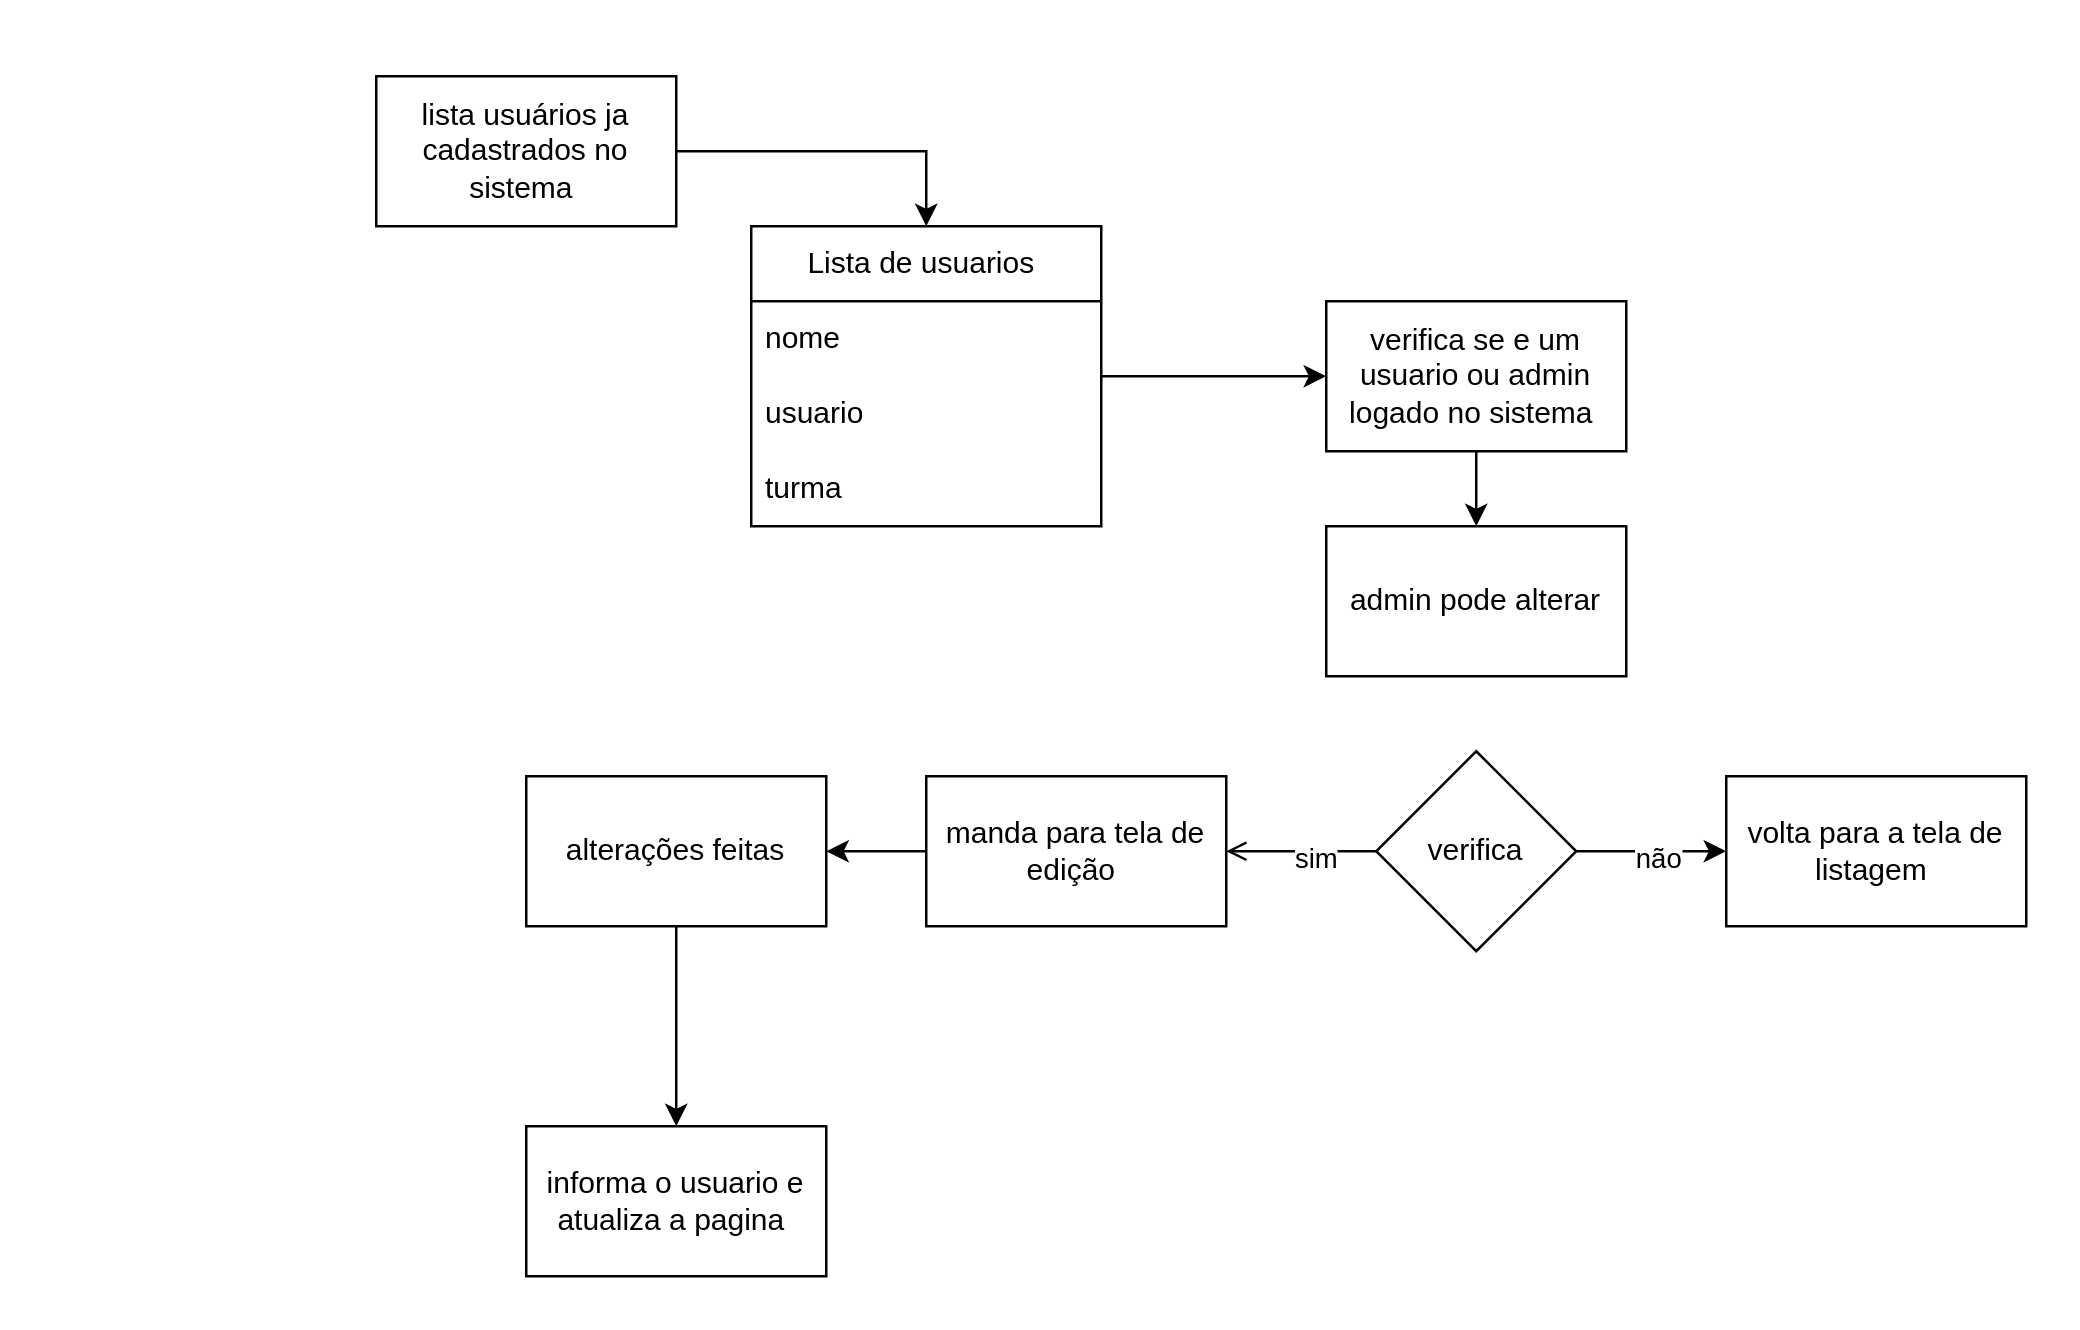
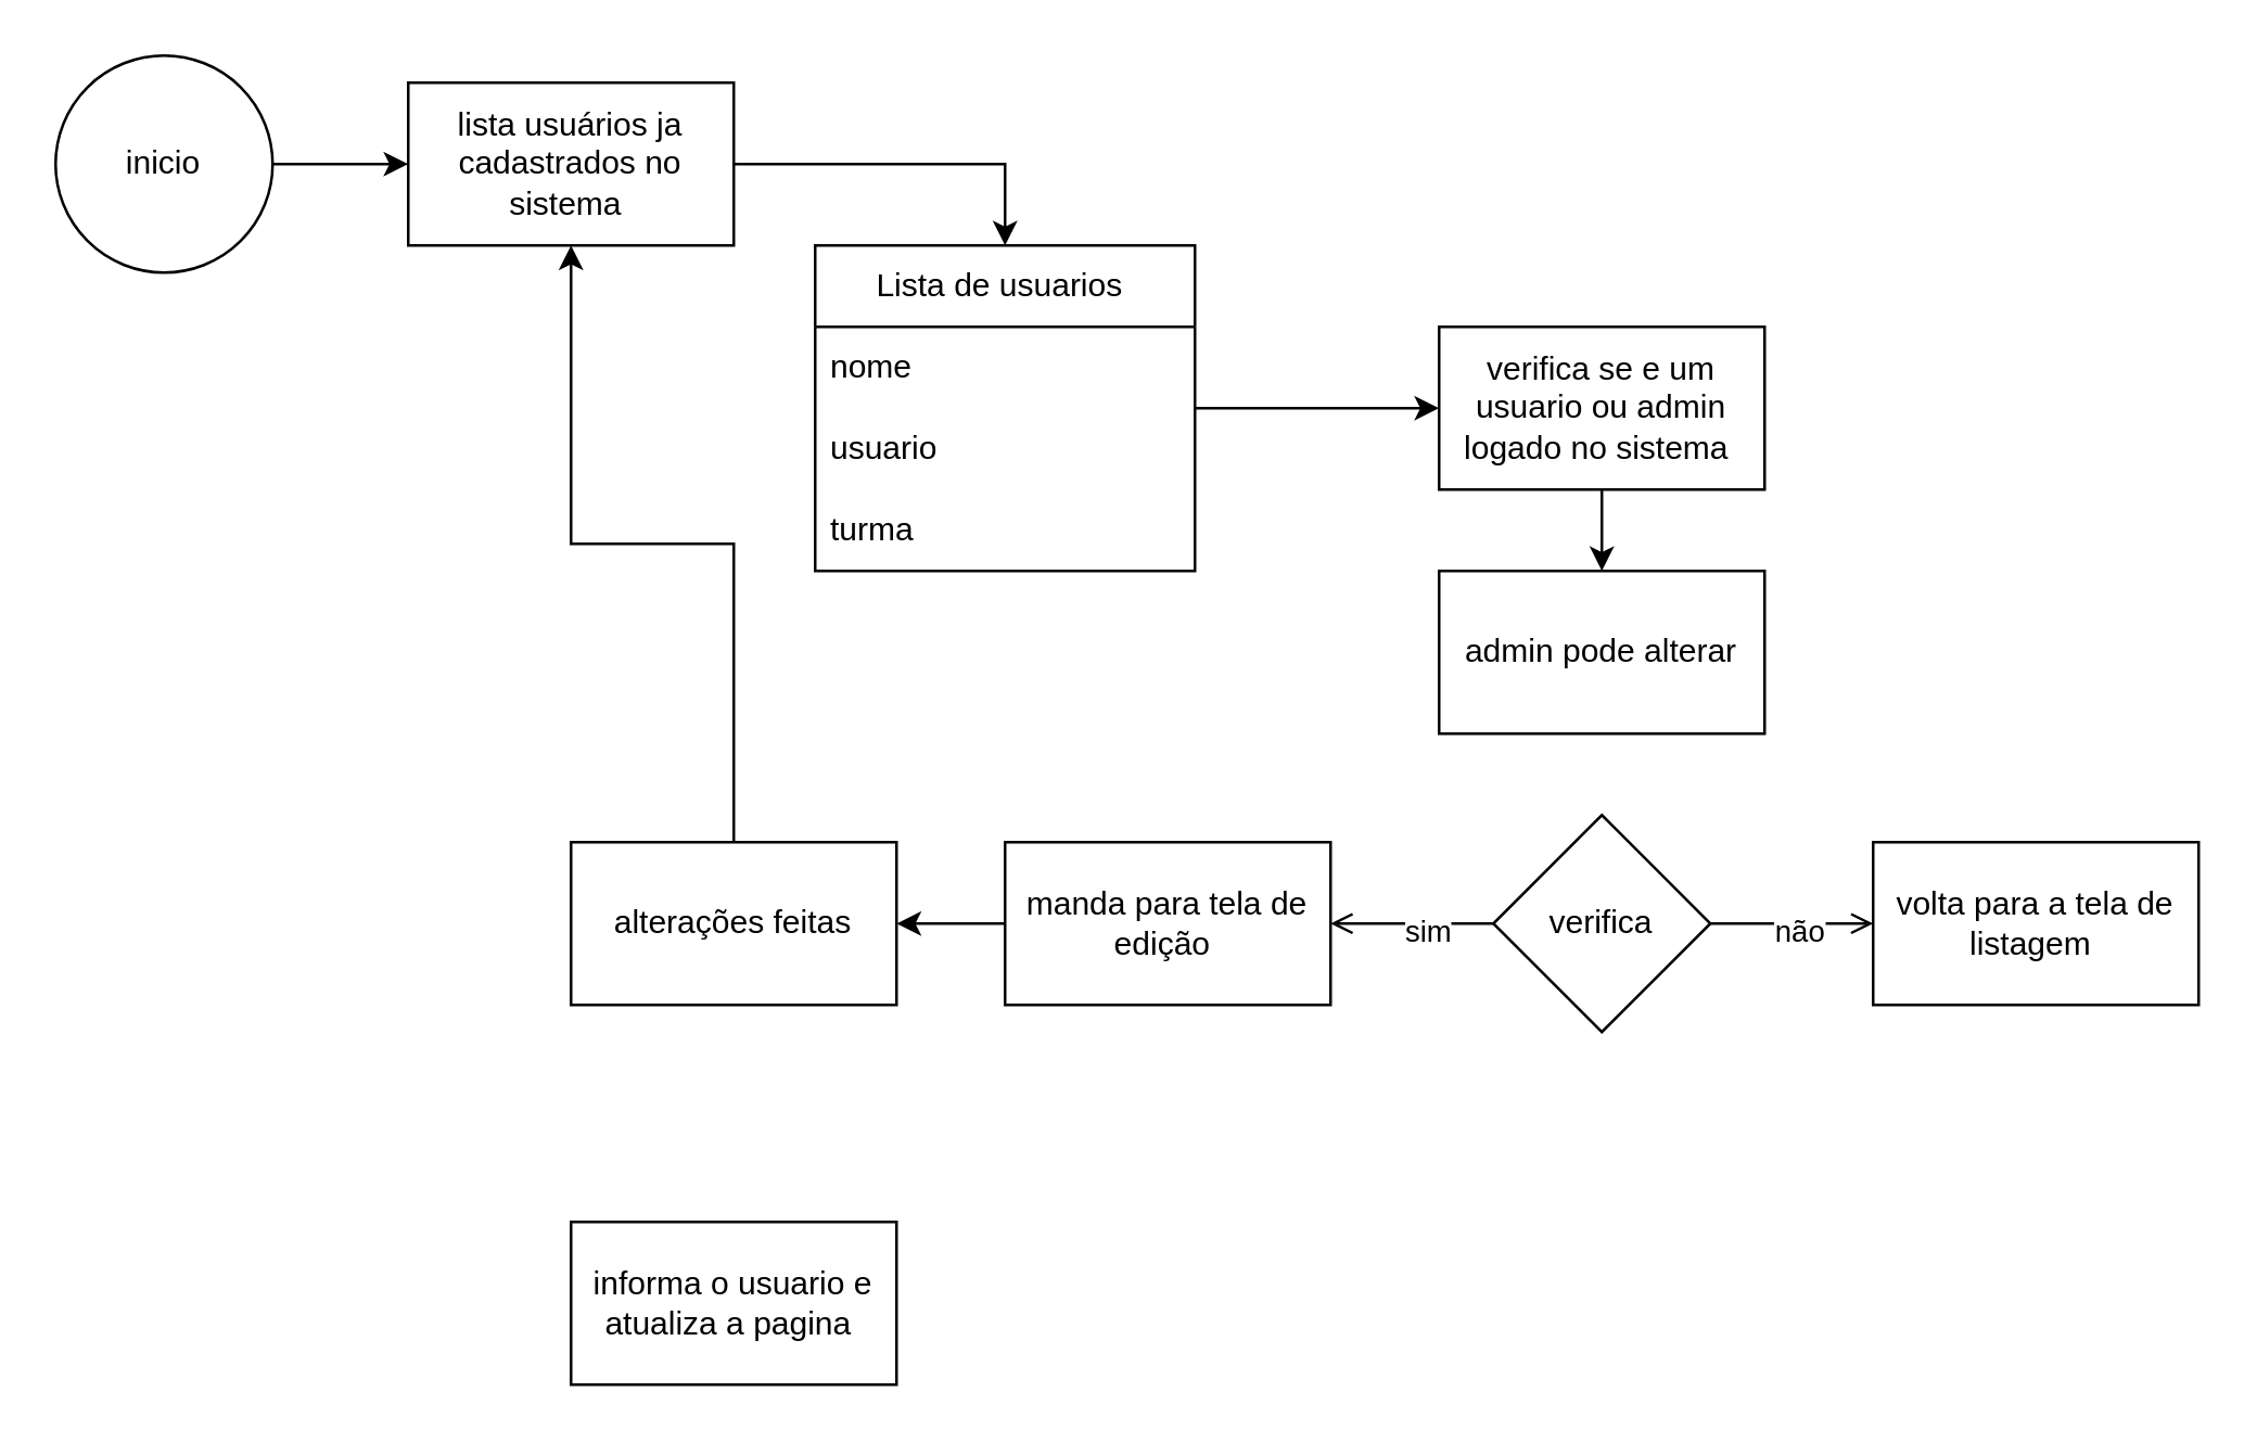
  <mxCell id="0" />
  <mxCell id="1" parent="0" />
+ <mxCell id="2" style="edgeStyle=orthogonalEdgeStyle;rounded=0;orthogonalLoop=1;jettySize=auto;html=1;exitX=1;exitY=0.5;exitDx=0;exitDy=0;entryX=0;entryY=0.5;entryDx=0;entryDy=0;" parent="1" source="3" target="5" edge="1"><mxGeometry relative="1" as="geometry" /></mxCell>
+ <mxCell id="3" value="inicio" style="ellipse;whiteSpace=wrap;html=1;aspect=fixed;" parent="1" vertex="1"><mxGeometry x="20" y="20" width="80" height="80" as="geometry" /></mxCell>
  <mxCell id="4" style="edgeStyle=orthogonalEdgeStyle;rounded=0;orthogonalLoop=1;jettySize=auto;html=1;entryX=0.5;entryY=0;entryDx=0;entryDy=0;" edge="1" parent="1" source="5" target="7"><mxGeometry relative="1" as="geometry" /></mxCell>
  <mxCell id="5" value="lista usuários ja cadastrados no sistema&amp;nbsp;" style="whiteSpace=wrap;html=1;" parent="1" vertex="1"><mxGeometry x="150" y="30" width="120" height="60" as="geometry" /></mxCell>
  <mxCell id="6" value="" style="edgeStyle=orthogonalEdgeStyle;rounded=0;orthogonalLoop=1;jettySize=auto;html=1;" edge="1" parent="1" source="7" target="12"><mxGeometry relative="1" as="geometry" /></mxCell>
  <mxCell id="7" value="Lista de usuarios&amp;nbsp;" style="swimlane;fontStyle=0;childLayout=stackLayout;horizontal=1;startSize=30;horizontalStack=0;resizeParent=1;resizeParentMax=0;resizeLast=0;collapsible=1;marginBottom=0;whiteSpace=wrap;html=1;" vertex="1" parent="1"><mxGeometry x="300" y="90" width="140" height="120" as="geometry" /></mxCell>
  <mxCell id="8" value="nome&amp;nbsp;" style="text;strokeColor=none;fillColor=none;align=left;verticalAlign=middle;spacingLeft=4;spacingRight=4;overflow=hidden;points=[[0,0.5],[1,0.5]];portConstraint=eastwest;rotatable=0;whiteSpace=wrap;html=1;" vertex="1" parent="7"><mxGeometry y="30" width="140" height="30" as="geometry" /></mxCell>
  <mxCell id="9" value="usuario" style="text;strokeColor=none;fillColor=none;align=left;verticalAlign=middle;spacingLeft=4;spacingRight=4;overflow=hidden;points=[[0,0.5],[1,0.5]];portConstraint=eastwest;rotatable=0;whiteSpace=wrap;html=1;" vertex="1" parent="7"><mxGeometry y="60" width="140" height="30" as="geometry" /></mxCell>
  <mxCell id="10" value="turma" style="text;strokeColor=none;fillColor=none;align=left;verticalAlign=middle;spacingLeft=4;spacingRight=4;overflow=hidden;points=[[0,0.5],[1,0.5]];portConstraint=eastwest;rotatable=0;whiteSpace=wrap;html=1;" vertex="1" parent="7"><mxGeometry y="90" width="140" height="30" as="geometry" /></mxCell>
  <mxCell id="11" value="" style="edgeStyle=orthogonalEdgeStyle;rounded=0;orthogonalLoop=1;jettySize=auto;html=1;" edge="1" parent="1" source="12" target="13"><mxGeometry relative="1" as="geometry" /></mxCell>
  <mxCell id="12" value="verifica se e um usuario ou admin logado no sistema&amp;nbsp;" style="whiteSpace=wrap;html=1;fontStyle=0;startSize=30;" vertex="1" parent="1"><mxGeometry x="530" y="120" width="120" height="60" as="geometry" /></mxCell>
  <mxCell id="13" value="admin pode alterar" style="whiteSpace=wrap;html=1;fontStyle=0;startSize=30;" vertex="1" parent="1"><mxGeometry x="530" y="210" width="120" height="60" as="geometry" /></mxCell>
- <mxCell id="14" value="" style="edgeStyle=orthogonalEdgeStyle;rounded=0;orthogonalLoop=1;jettySize=auto;html=1;" edge="1" parent="1" source="18" target="19"><mxGeometry relative="1" as="geometry" /></mxCell>
+ <mxCell id="14" value="" style="edgeStyle=orthogonalEdgeStyle;rounded=0;orthogonalLoop=1;jettySize=auto;html=1;endArrow=open;" edge="1" parent="1" source="18" target="19"><mxGeometry relative="1" as="geometry" /></mxCell>
  <mxCell id="15" value="não" style="edgeLabel;html=1;align=center;verticalAlign=middle;resizable=0;points=[];" vertex="1" connectable="0" parent="14"><mxGeometry x="0.067" y="-2" relative="1" as="geometry"><mxPoint as="offset" /></mxGeometry></mxCell>
  <mxCell id="16" value="" style="edgeStyle=orthogonalEdgeStyle;rounded=0;orthogonalLoop=1;jettySize=auto;html=1;endArrow=open;" edge="1" parent="1" source="18" target="21"><mxGeometry relative="1" as="geometry" /></mxCell>
  <mxCell id="17" value="sim" style="edgeLabel;html=1;align=center;verticalAlign=middle;resizable=0;points=[];" vertex="1" connectable="0" parent="16"><mxGeometry x="-0.167" y="2" relative="1" as="geometry"><mxPoint as="offset" /></mxGeometry></mxCell>
  <mxCell id="18" value="verifica" style="rhombus;whiteSpace=wrap;html=1;fontStyle=0;startSize=30;" vertex="1" parent="1"><mxGeometry x="550" y="300" width="80" height="80" as="geometry" /></mxCell>
  <mxCell id="19" value="volta para a tela de listagem&amp;nbsp;" style="whiteSpace=wrap;html=1;fontStyle=0;startSize=30;" vertex="1" parent="1"><mxGeometry x="690" y="310" width="120" height="60" as="geometry" /></mxCell>
  <mxCell id="20" value="" style="edgeStyle=orthogonalEdgeStyle;rounded=0;orthogonalLoop=1;jettySize=auto;html=1;" edge="1" parent="1" source="21" target="23"><mxGeometry relative="1" as="geometry" /></mxCell>
  <mxCell id="21" value="manda para tela de edição&amp;nbsp;" style="whiteSpace=wrap;html=1;fontStyle=0;startSize=30;" vertex="1" parent="1"><mxGeometry x="370" y="310" width="120" height="60" as="geometry" /></mxCell>
- <mxCell id="22" value="" style="edgeStyle=orthogonalEdgeStyle;rounded=0;orthogonalLoop=1;jettySize=auto;html=1;" edge="1" parent="1" source="23" target="24"><mxGeometry relative="1" as="geometry" /></mxCell>
+ <mxCell id="22" value="" style="edgeStyle=orthogonalEdgeStyle;rounded=0;orthogonalLoop=1;jettySize=auto;html=1;" edge="1" parent="1" source="23" target="5"><mxGeometry relative="1" as="geometry" /></mxCell>
  <mxCell id="23" value="alterações feitas" style="whiteSpace=wrap;html=1;fontStyle=0;startSize=30;" vertex="1" parent="1"><mxGeometry x="210" y="310" width="120" height="60" as="geometry" /></mxCell>
  <mxCell id="24" value="informa o usuario e atualiza a pagina&amp;nbsp;" style="whiteSpace=wrap;html=1;fontStyle=0;startSize=30;" vertex="1" parent="1"><mxGeometry x="210" y="450" width="120" height="60" as="geometry" /></mxCell>
